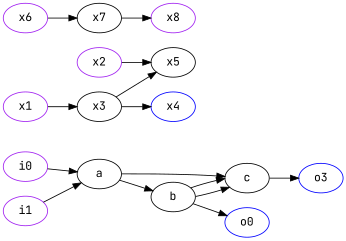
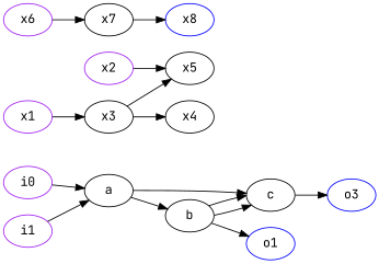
  digraph {
    fontname="JetBrains Mono"
    rankdir=LR
    node [color=black fontname="JetBrains Mono"]
    edge [fontname="JetBrains Mono"]
    n1 [label=a]
    n2 [label=b]
    n3 [label=c]
-   n4 [color=blue label=o0]
+   n4 [color=blue label=o1]
    n5 [color=blue label=o3]
    n6 [color=purple label=i0]
    n7 [color=purple label=i1]
    n8 [label=x3]
-   n9 [color=blue label=x4]
+   n9 [label=x4]
    n10 [label=x5]
    n11 [label=x7]
-   n12 [color=purple label=x8]
+   n12 [color=blue label=x8]
    n13 [color=purple label=x6]
    n14 [color=purple label=x1]
    n15 [color=purple label=x2]
    n1 -> n2
    n1 -> n3
    n2 -> n3
    n2 -> n3
    n2 -> n4
    n3 -> n5
    n6 -> n1
    n7 -> n1
    n8 -> n9
    n8 -> n10
    n11 -> n12
    n13 -> n11
    n14 -> n8
    n15 -> n10
  }
